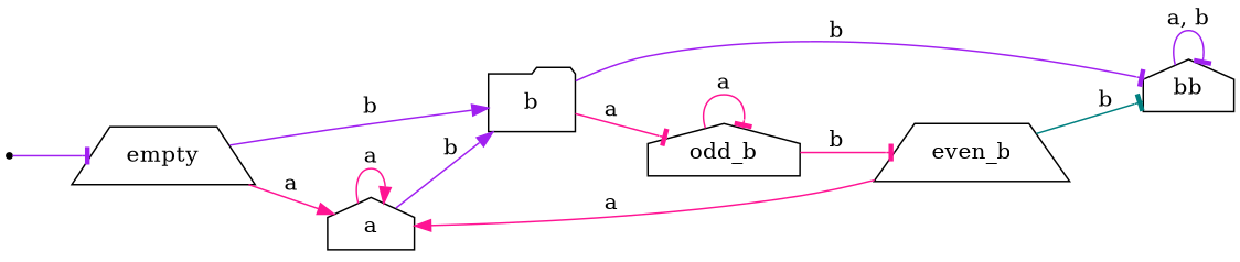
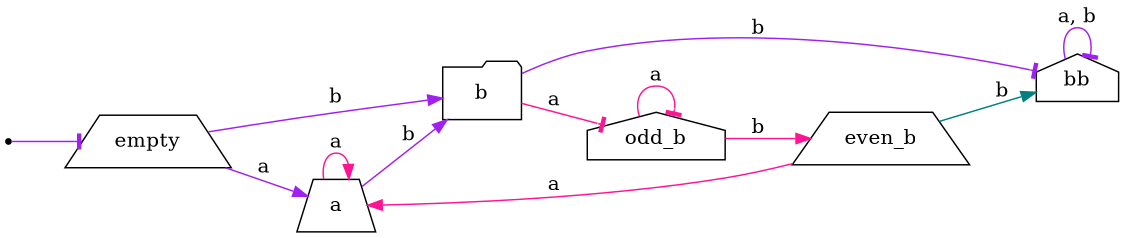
  digraph {
    eize="8,5"
    rankdir=LR
    node [shape=trapezium]
    edge [arrowhead=tee color=purple]
    empty
-   a [shape=house]
+   a
    b [shape=folder]
    bb [shape=house]
    odd_b [shape=house]
    even_b
    x [shape=point]
-   empty -> a [arrowhead=normal color=deeppink label=a]
+   empty -> a [arrowhead=normal label=a]
    empty -> b [arrowhead=normal label=b]
    a -> a [arrowhead=normal color=deeppink label=a]
    a -> b [arrowhead=normal label=b]
    b -> bb [label=b]
    b -> odd_b [color=deeppink label=a]
    bb -> bb [label="a, b"]
    odd_b -> odd_b [color=deeppink label=a]
-   odd_b -> even_b [color=deeppink label=b]
+   odd_b -> even_b [arrowhead=normal color=deeppink label=b]
    even_b -> a [arrowhead=normal color=deeppink label=a]
-   even_b -> bb [color=teal label=b]
+   even_b -> bb [arrowhead=normal color=teal label=b]
    x -> empty
  }
